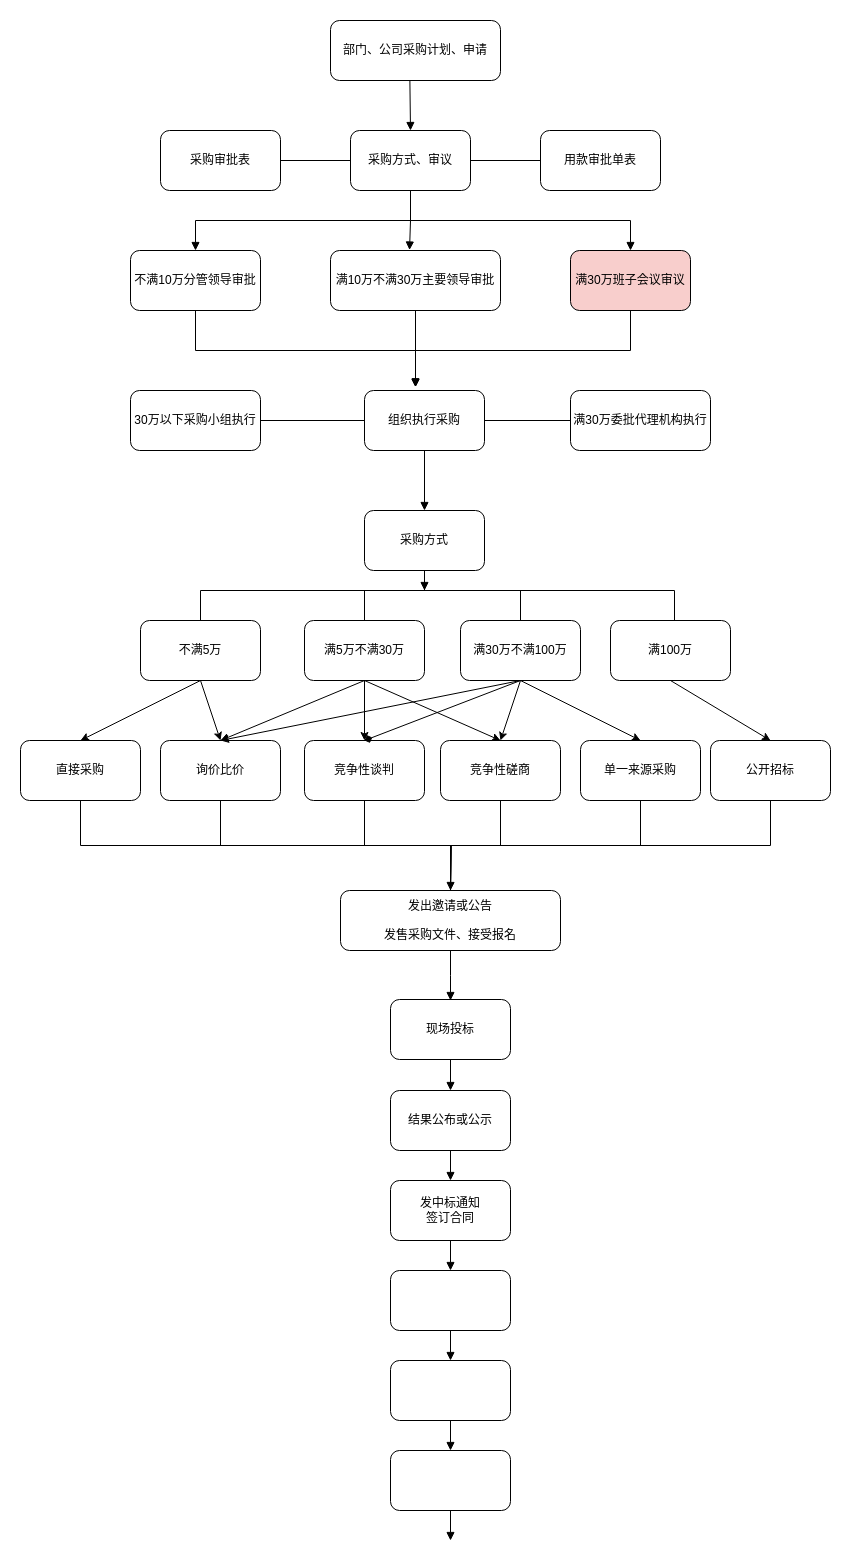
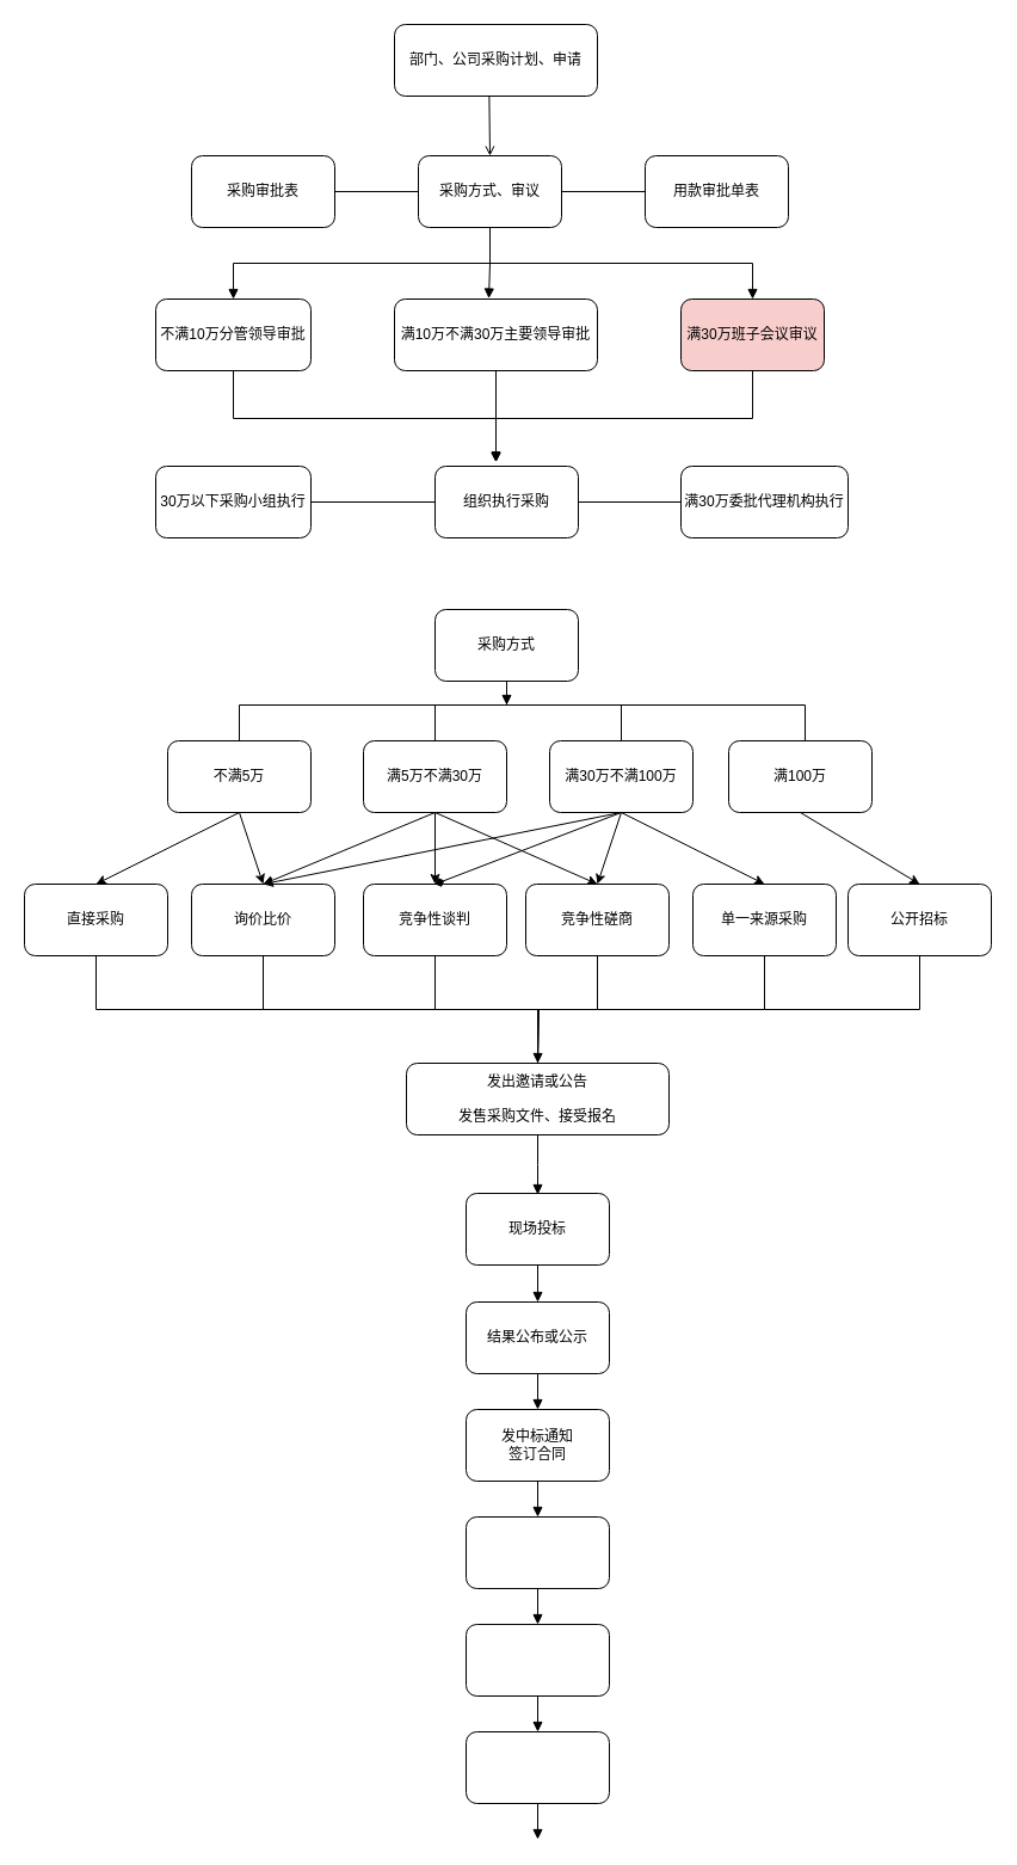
  <mxCell id="0" />
  <mxCell id="1" parent="0" />
  <mxCell id="2" value="部门、公司采购计划、申请" style="rounded=1;whiteSpace=wrap;html=1;" vertex="1" parent="1"><mxGeometry x="330" y="20" width="170" height="60" as="geometry" /></mxCell>
- <mxCell id="3" value="" style="endArrow=block;html=1;rounded=0;exitX=0.467;exitY=1;exitDx=0;exitDy=0;exitPerimeter=0;entryX=0.5;entryY=0;entryDx=0;entryDy=0;endFill=1;" edge="1" parent="1" source="2" target="8"><mxGeometry width="50" height="50" relative="1" as="geometry"><mxPoint x="410" y="90" as="sourcePoint" /><mxPoint x="410.033" y="100" as="targetPoint" /></mxGeometry></mxCell>
+ <mxCell id="3" value="" style="endArrow=open;html=1;rounded=0;exitX=0.467;exitY=1;exitDx=0;exitDy=0;exitPerimeter=0;entryX=0.5;entryY=0;entryDx=0;entryDy=0;endFill=1;" edge="1" parent="1" source="2" target="8"><mxGeometry width="50" height="50" relative="1" as="geometry"><mxPoint x="410" y="90" as="sourcePoint" /><mxPoint x="410.033" y="100" as="targetPoint" /></mxGeometry></mxCell>
  <mxCell id="4" style="edgeStyle=orthogonalEdgeStyle;rounded=0;orthogonalLoop=1;jettySize=auto;html=1;exitX=1;exitY=0.5;exitDx=0;exitDy=0;entryX=0;entryY=0.5;entryDx=0;entryDy=0;endArrow=none;endFill=0;" edge="1" parent="1" source="8" target="11"><mxGeometry relative="1" as="geometry" /></mxCell>
  <mxCell id="5" style="edgeStyle=orthogonalEdgeStyle;rounded=0;orthogonalLoop=1;jettySize=auto;html=1;exitX=0.5;exitY=1;exitDx=0;exitDy=0;entryX=0.5;entryY=0;entryDx=0;entryDy=0;endArrow=block;endFill=1;" edge="1" parent="1" source="8" target="15"><mxGeometry relative="1" as="geometry" /></mxCell>
  <mxCell id="6" style="edgeStyle=orthogonalEdgeStyle;rounded=0;orthogonalLoop=1;jettySize=auto;html=1;exitX=0.5;exitY=1;exitDx=0;exitDy=0;entryX=0.465;entryY=-0.008;entryDx=0;entryDy=0;entryPerimeter=0;endArrow=block;endFill=1;" edge="1" parent="1" source="8" target="13"><mxGeometry relative="1" as="geometry" /></mxCell>
  <mxCell id="7" style="edgeStyle=orthogonalEdgeStyle;rounded=0;orthogonalLoop=1;jettySize=auto;html=1;exitX=0.5;exitY=1;exitDx=0;exitDy=0;entryX=0.5;entryY=0;entryDx=0;entryDy=0;endArrow=block;endFill=1;" edge="1" parent="1" source="8" target="17"><mxGeometry relative="1" as="geometry" /></mxCell>
  <mxCell id="8" value="采购方式、审议" style="rounded=1;whiteSpace=wrap;html=1;" vertex="1" parent="1"><mxGeometry x="350" y="130" width="120" height="60" as="geometry" /></mxCell>
  <mxCell id="9" style="edgeStyle=orthogonalEdgeStyle;rounded=0;orthogonalLoop=1;jettySize=auto;html=1;exitX=1;exitY=0.5;exitDx=0;exitDy=0;entryX=0;entryY=0.5;entryDx=0;entryDy=0;endArrow=none;endFill=0;" edge="1" parent="1" source="10" target="8"><mxGeometry relative="1" as="geometry" /></mxCell>
  <mxCell id="10" value="采购审批表" style="rounded=1;whiteSpace=wrap;html=1;" vertex="1" parent="1"><mxGeometry x="160" y="130" width="120" height="60" as="geometry" /></mxCell>
  <mxCell id="11" value="用款审批单表" style="rounded=1;whiteSpace=wrap;html=1;" vertex="1" parent="1"><mxGeometry x="540" y="130" width="120" height="60" as="geometry" /></mxCell>
  <mxCell id="12" style="edgeStyle=orthogonalEdgeStyle;rounded=0;orthogonalLoop=1;jettySize=auto;html=1;exitX=0.5;exitY=1;exitDx=0;exitDy=0;entryX=0.425;entryY=-0.058;entryDx=0;entryDy=0;entryPerimeter=0;endArrow=block;endFill=1;" edge="1" parent="1" source="13" target="20"><mxGeometry relative="1" as="geometry" /></mxCell>
  <mxCell id="13" value="满10万不满30万主要领导审批" style="rounded=1;whiteSpace=wrap;html=1;" vertex="1" parent="1"><mxGeometry x="330" y="250" width="170" height="60" as="geometry" /></mxCell>
  <mxCell id="14" style="edgeStyle=orthogonalEdgeStyle;rounded=0;orthogonalLoop=1;jettySize=auto;html=1;exitX=0.5;exitY=1;exitDx=0;exitDy=0;entryX=0.425;entryY=-0.058;entryDx=0;entryDy=0;entryPerimeter=0;endArrow=block;endFill=1;" edge="1" parent="1" source="15" target="20"><mxGeometry relative="1" as="geometry" /></mxCell>
  <mxCell id="15" value="不满10万分管领导审批" style="rounded=1;whiteSpace=wrap;html=1;" vertex="1" parent="1"><mxGeometry x="130" y="250" width="130" height="60" as="geometry" /></mxCell>
  <mxCell id="16" style="edgeStyle=orthogonalEdgeStyle;rounded=0;orthogonalLoop=1;jettySize=auto;html=1;exitX=0.5;exitY=1;exitDx=0;exitDy=0;entryX=0.425;entryY=-0.058;entryDx=0;entryDy=0;entryPerimeter=0;endArrow=block;endFill=1;" edge="1" parent="1" source="17" target="20"><mxGeometry relative="1" as="geometry" /></mxCell>
  <mxCell id="17" value="满30万班子会议审议" style="rounded=1;whiteSpace=wrap;html=1;fillColor=#f8cecc;" vertex="1" parent="1"><mxGeometry x="570" y="250" width="120" height="60" as="geometry" /></mxCell>
  <mxCell id="18" style="edgeStyle=orthogonalEdgeStyle;rounded=0;orthogonalLoop=1;jettySize=auto;html=1;exitX=1;exitY=0.5;exitDx=0;exitDy=0;entryX=0;entryY=0.5;entryDx=0;entryDy=0;endArrow=none;endFill=0;" edge="1" parent="1" source="20" target="23"><mxGeometry relative="1" as="geometry" /></mxCell>
- <mxCell id="19" style="edgeStyle=orthogonalEdgeStyle;rounded=0;orthogonalLoop=1;jettySize=auto;html=1;exitX=0.5;exitY=1;exitDx=0;exitDy=0;endArrow=block;endFill=1;" edge="1" parent="1" source="20" target="25"><mxGeometry relative="1" as="geometry" /></mxCell>
  <mxCell id="20" value="组织执行采购" style="rounded=1;whiteSpace=wrap;html=1;" vertex="1" parent="1"><mxGeometry x="364" y="390" width="120" height="60" as="geometry" /></mxCell>
  <mxCell id="21" style="edgeStyle=orthogonalEdgeStyle;rounded=0;orthogonalLoop=1;jettySize=auto;html=1;exitX=1;exitY=0.5;exitDx=0;exitDy=0;entryX=0;entryY=0.5;entryDx=0;entryDy=0;endArrow=none;endFill=0;" edge="1" parent="1" source="22" target="20"><mxGeometry relative="1" as="geometry" /></mxCell>
  <mxCell id="22" value="30万以下采购小组执行" style="rounded=1;whiteSpace=wrap;html=1;" vertex="1" parent="1"><mxGeometry x="130" y="390" width="130" height="60" as="geometry" /></mxCell>
  <mxCell id="23" value="满30万委批代理机构执行" style="rounded=1;whiteSpace=wrap;html=1;" vertex="1" parent="1"><mxGeometry x="570" y="390" width="140" height="60" as="geometry" /></mxCell>
  <mxCell id="24" style="edgeStyle=orthogonalEdgeStyle;rounded=0;orthogonalLoop=1;jettySize=auto;html=1;exitX=0.5;exitY=1;exitDx=0;exitDy=0;endArrow=block;endFill=1;" edge="1" parent="1" source="25"><mxGeometry relative="1" as="geometry"><mxPoint x="424" y="590" as="targetPoint" /></mxGeometry></mxCell>
  <mxCell id="25" value="采购方式" style="rounded=1;whiteSpace=wrap;html=1;" vertex="1" parent="1"><mxGeometry x="364" y="510" width="120" height="60" as="geometry" /></mxCell>
  <mxCell id="26" style="edgeStyle=orthogonalEdgeStyle;rounded=0;orthogonalLoop=1;jettySize=auto;html=1;exitX=0.5;exitY=0;exitDx=0;exitDy=0;endArrow=none;endFill=0;entryX=0.5;entryY=1;entryDx=0;entryDy=0;" edge="1" parent="1" source="27" target="25"><mxGeometry relative="1" as="geometry"><mxPoint x="430" y="570" as="targetPoint" /><Array as="points"><mxPoint x="200" y="590" /><mxPoint x="424" y="590" /></Array></mxGeometry></mxCell>
  <mxCell id="27" value="不满5万" style="rounded=1;whiteSpace=wrap;html=1;" vertex="1" parent="1"><mxGeometry x="140" y="620" width="120" height="60" as="geometry" /></mxCell>
  <mxCell id="28" style="edgeStyle=orthogonalEdgeStyle;rounded=0;orthogonalLoop=1;jettySize=auto;html=1;exitX=0.5;exitY=0;exitDx=0;exitDy=0;endArrow=none;endFill=0;" edge="1" parent="1" source="29"><mxGeometry relative="1" as="geometry"><mxPoint x="430" y="590" as="targetPoint" /><Array as="points"><mxPoint x="364" y="590" /></Array></mxGeometry></mxCell>
  <mxCell id="29" value="满5万不满30万" style="rounded=1;whiteSpace=wrap;html=1;" vertex="1" parent="1"><mxGeometry x="304" y="620" width="120" height="60" as="geometry" /></mxCell>
  <mxCell id="30" style="edgeStyle=orthogonalEdgeStyle;rounded=0;orthogonalLoop=1;jettySize=auto;html=1;exitX=0.5;exitY=0;exitDx=0;exitDy=0;endArrow=none;endFill=0;entryX=0.5;entryY=1;entryDx=0;entryDy=0;" edge="1" parent="1" source="31" target="25"><mxGeometry relative="1" as="geometry"><mxPoint x="430" y="580" as="targetPoint" /><Array as="points"><mxPoint x="520" y="590" /><mxPoint x="424" y="590" /></Array></mxGeometry></mxCell>
  <mxCell id="31" value="满30万不满100万" style="rounded=1;whiteSpace=wrap;html=1;" vertex="1" parent="1"><mxGeometry x="460" y="620" width="120" height="60" as="geometry" /></mxCell>
  <mxCell id="32" style="edgeStyle=orthogonalEdgeStyle;rounded=0;orthogonalLoop=1;jettySize=auto;html=1;exitX=0.5;exitY=0;exitDx=0;exitDy=0;endArrow=none;endFill=0;" edge="1" parent="1"><mxGeometry relative="1" as="geometry"><mxPoint x="424" y="570" as="targetPoint" /><mxPoint x="674" y="620" as="sourcePoint" /><Array as="points"><mxPoint x="674" y="590" /><mxPoint x="424" y="590" /></Array></mxGeometry></mxCell>
  <mxCell id="33" value="满100万" style="rounded=1;whiteSpace=wrap;html=1;" vertex="1" parent="1"><mxGeometry x="610" y="620" width="120" height="60" as="geometry" /></mxCell>
  <mxCell id="34" style="edgeStyle=orthogonalEdgeStyle;rounded=0;orthogonalLoop=1;jettySize=auto;html=1;exitX=0.5;exitY=1;exitDx=0;exitDy=0;endArrow=none;endFill=0;" edge="1" parent="1" source="35" target="47"><mxGeometry relative="1" as="geometry" /></mxCell>
  <mxCell id="35" value="直接采购" style="rounded=1;whiteSpace=wrap;html=1;" vertex="1" parent="1"><mxGeometry x="20" y="740" width="120" height="60" as="geometry" /></mxCell>
  <mxCell id="36" style="edgeStyle=orthogonalEdgeStyle;rounded=0;orthogonalLoop=1;jettySize=auto;html=1;exitX=0.5;exitY=1;exitDx=0;exitDy=0;endArrow=none;endFill=0;" edge="1" parent="1" source="37"><mxGeometry relative="1" as="geometry"><mxPoint x="450" y="890" as="targetPoint" /></mxGeometry></mxCell>
  <mxCell id="37" value="询价比价" style="rounded=1;whiteSpace=wrap;html=1;" vertex="1" parent="1"><mxGeometry x="160" y="740" width="120" height="60" as="geometry" /></mxCell>
  <mxCell id="38" style="edgeStyle=orthogonalEdgeStyle;rounded=0;orthogonalLoop=1;jettySize=auto;html=1;exitX=0.5;exitY=1;exitDx=0;exitDy=0;endArrow=none;endFill=0;" edge="1" parent="1" source="39"><mxGeometry relative="1" as="geometry"><mxPoint x="450" y="890" as="targetPoint" /></mxGeometry></mxCell>
  <mxCell id="39" value="竞争性谈判" style="rounded=1;whiteSpace=wrap;html=1;" vertex="1" parent="1"><mxGeometry x="304" y="740" width="120" height="60" as="geometry" /></mxCell>
  <mxCell id="40" style="edgeStyle=orthogonalEdgeStyle;rounded=0;orthogonalLoop=1;jettySize=auto;html=1;exitX=0.5;exitY=1;exitDx=0;exitDy=0;entryX=0.5;entryY=0;entryDx=0;entryDy=0;endArrow=none;endFill=0;" edge="1" parent="1" source="41" target="47"><mxGeometry relative="1" as="geometry" /></mxCell>
  <mxCell id="41" value="竞争性磋商" style="rounded=1;whiteSpace=wrap;html=1;" vertex="1" parent="1"><mxGeometry x="440" y="740" width="120" height="60" as="geometry" /></mxCell>
  <mxCell id="42" style="edgeStyle=orthogonalEdgeStyle;rounded=0;orthogonalLoop=1;jettySize=auto;html=1;exitX=0.5;exitY=1;exitDx=0;exitDy=0;endArrow=none;endFill=0;" edge="1" parent="1" source="43"><mxGeometry relative="1" as="geometry"><mxPoint x="450" y="890" as="targetPoint" /></mxGeometry></mxCell>
  <mxCell id="43" value="单一来源采购" style="rounded=1;whiteSpace=wrap;html=1;" vertex="1" parent="1"><mxGeometry x="580" y="740" width="120" height="60" as="geometry" /></mxCell>
  <mxCell id="44" style="edgeStyle=orthogonalEdgeStyle;rounded=0;orthogonalLoop=1;jettySize=auto;html=1;exitX=0.5;exitY=1;exitDx=0;exitDy=0;endArrow=block;endFill=1;" edge="1" parent="1" source="45"><mxGeometry relative="1" as="geometry"><mxPoint x="450" y="890" as="targetPoint" /></mxGeometry></mxCell>
  <mxCell id="45" value="公开招标" style="rounded=1;whiteSpace=wrap;html=1;" vertex="1" parent="1"><mxGeometry x="710" y="740" width="120" height="60" as="geometry" /></mxCell>
  <mxCell id="46" style="edgeStyle=orthogonalEdgeStyle;rounded=0;orthogonalLoop=1;jettySize=auto;html=1;exitX=0.5;exitY=1;exitDx=0;exitDy=0;endArrow=block;endFill=1;" edge="1" parent="1" source="47"><mxGeometry relative="1" as="geometry"><mxPoint x="450" y="1000" as="targetPoint" /></mxGeometry></mxCell>
  <mxCell id="47" value="发出邀请或公告&lt;br&gt;&lt;br&gt;发售采购文件、接受报名" style="rounded=1;whiteSpace=wrap;html=1;" vertex="1" parent="1"><mxGeometry x="340" y="890" width="220" height="60" as="geometry" /></mxCell>
  <mxCell id="48" value="" style="endArrow=classic;html=1;rounded=0;entryX=0.5;entryY=0;entryDx=0;entryDy=0;exitX=0.5;exitY=1;exitDx=0;exitDy=0;" edge="1" parent="1" source="27" target="35"><mxGeometry width="50" height="50" relative="1" as="geometry"><mxPoint x="270" y="620" as="sourcePoint" /><mxPoint x="320" y="570" as="targetPoint" /></mxGeometry></mxCell>
  <mxCell id="49" value="" style="endArrow=classic;html=1;rounded=0;entryX=0.5;entryY=0;entryDx=0;entryDy=0;exitX=0.5;exitY=1;exitDx=0;exitDy=0;" edge="1" parent="1" source="27" target="37"><mxGeometry width="50" height="50" relative="1" as="geometry"><mxPoint x="270" y="620" as="sourcePoint" /><mxPoint x="320" y="570" as="targetPoint" /></mxGeometry></mxCell>
  <mxCell id="50" value="" style="endArrow=classic;html=1;rounded=0;entryX=0.5;entryY=0;entryDx=0;entryDy=0;exitX=0.5;exitY=1;exitDx=0;exitDy=0;" edge="1" parent="1" source="29" target="37"><mxGeometry width="50" height="50" relative="1" as="geometry"><mxPoint x="270" y="620" as="sourcePoint" /><mxPoint x="320" y="570" as="targetPoint" /></mxGeometry></mxCell>
  <mxCell id="51" value="" style="endArrow=classic;html=1;rounded=0;entryX=0.5;entryY=0;entryDx=0;entryDy=0;exitX=0.5;exitY=1;exitDx=0;exitDy=0;" edge="1" parent="1" source="29" target="39"><mxGeometry width="50" height="50" relative="1" as="geometry"><mxPoint x="270" y="620" as="sourcePoint" /><mxPoint x="320" y="570" as="targetPoint" /></mxGeometry></mxCell>
  <mxCell id="52" value="" style="endArrow=classic;html=1;rounded=0;entryX=0.5;entryY=0;entryDx=0;entryDy=0;exitX=0.5;exitY=1;exitDx=0;exitDy=0;" edge="1" parent="1" source="29" target="41"><mxGeometry width="50" height="50" relative="1" as="geometry"><mxPoint x="270" y="620" as="sourcePoint" /><mxPoint x="320" y="570" as="targetPoint" /></mxGeometry></mxCell>
  <mxCell id="53" value="" style="endArrow=classic;html=1;rounded=0;exitX=0.5;exitY=1;exitDx=0;exitDy=0;" edge="1" parent="1" source="31"><mxGeometry width="50" height="50" relative="1" as="geometry"><mxPoint x="270" y="620" as="sourcePoint" /><mxPoint x="220" y="740" as="targetPoint" /></mxGeometry></mxCell>
  <mxCell id="54" value="" style="endArrow=diamond;html=1;rounded=0;entryX=0.5;entryY=0;entryDx=0;entryDy=0;exitX=0.5;exitY=1;exitDx=0;exitDy=0;" edge="1" parent="1" source="31" target="39"><mxGeometry width="50" height="50" relative="1" as="geometry"><mxPoint x="270" y="620" as="sourcePoint" /><mxPoint x="320" y="570" as="targetPoint" /></mxGeometry></mxCell>
  <mxCell id="55" value="" style="endArrow=classic;html=1;rounded=0;entryX=0.5;entryY=0;entryDx=0;entryDy=0;exitX=0.5;exitY=1;exitDx=0;exitDy=0;" edge="1" parent="1" source="31" target="41"><mxGeometry width="50" height="50" relative="1" as="geometry"><mxPoint x="270" y="620" as="sourcePoint" /><mxPoint x="320" y="570" as="targetPoint" /></mxGeometry></mxCell>
  <mxCell id="56" value="" style="endArrow=classic;html=1;rounded=0;entryX=0.5;entryY=0;entryDx=0;entryDy=0;exitX=0.5;exitY=1;exitDx=0;exitDy=0;" edge="1" parent="1" source="31" target="43"><mxGeometry width="50" height="50" relative="1" as="geometry"><mxPoint x="270" y="620" as="sourcePoint" /><mxPoint x="320" y="570" as="targetPoint" /></mxGeometry></mxCell>
  <mxCell id="57" value="" style="endArrow=classic;html=1;rounded=0;entryX=0.5;entryY=0;entryDx=0;entryDy=0;exitX=0.5;exitY=1;exitDx=0;exitDy=0;" edge="1" parent="1" source="33" target="45"><mxGeometry width="50" height="50" relative="1" as="geometry"><mxPoint x="270" y="620" as="sourcePoint" /><mxPoint x="320" y="570" as="targetPoint" /></mxGeometry></mxCell>
  <mxCell id="58" style="edgeStyle=orthogonalEdgeStyle;rounded=0;orthogonalLoop=1;jettySize=auto;html=1;exitX=0.5;exitY=1;exitDx=0;exitDy=0;endArrow=block;endFill=1;" edge="1" parent="1" source="59"><mxGeometry relative="1" as="geometry"><mxPoint x="450" y="1090" as="targetPoint" /></mxGeometry></mxCell>
  <mxCell id="59" value="现场投标" style="rounded=1;whiteSpace=wrap;html=1;" vertex="1" parent="1"><mxGeometry x="390" y="999" width="120" height="60" as="geometry" /></mxCell>
  <mxCell id="60" style="edgeStyle=orthogonalEdgeStyle;rounded=0;orthogonalLoop=1;jettySize=auto;html=1;exitX=0.5;exitY=1;exitDx=0;exitDy=0;endArrow=block;endFill=1;" edge="1" parent="1" source="61"><mxGeometry relative="1" as="geometry"><mxPoint x="450" y="1180" as="targetPoint" /></mxGeometry></mxCell>
  <mxCell id="61" value="结果公布或公示" style="rounded=1;whiteSpace=wrap;html=1;" vertex="1" parent="1"><mxGeometry x="390" y="1090" width="120" height="60" as="geometry" /></mxCell>
  <mxCell id="62" style="edgeStyle=orthogonalEdgeStyle;rounded=0;orthogonalLoop=1;jettySize=auto;html=1;exitX=0.5;exitY=1;exitDx=0;exitDy=0;endArrow=block;endFill=1;" edge="1" parent="1" source="63"><mxGeometry relative="1" as="geometry"><mxPoint x="450" y="1270" as="targetPoint" /></mxGeometry></mxCell>
  <mxCell id="63" value="发中标通知&lt;br&gt;签订合同" style="rounded=1;whiteSpace=wrap;html=1;" vertex="1" parent="1"><mxGeometry x="390" y="1180" width="120" height="60" as="geometry" /></mxCell>
  <mxCell id="64" style="edgeStyle=orthogonalEdgeStyle;rounded=0;orthogonalLoop=1;jettySize=auto;html=1;exitX=0.5;exitY=1;exitDx=0;exitDy=0;endArrow=block;endFill=1;" edge="1" parent="1" source="65"><mxGeometry relative="1" as="geometry"><mxPoint x="450" y="1360" as="targetPoint" /></mxGeometry></mxCell>
  <mxCell id="65" value="" style="rounded=1;whiteSpace=wrap;html=1;" vertex="1" parent="1"><mxGeometry x="390" y="1270" width="120" height="60" as="geometry" /></mxCell>
  <mxCell id="66" style="edgeStyle=orthogonalEdgeStyle;rounded=0;orthogonalLoop=1;jettySize=auto;html=1;exitX=0.5;exitY=1;exitDx=0;exitDy=0;endArrow=block;endFill=1;" edge="1" parent="1" source="67"><mxGeometry relative="1" as="geometry"><mxPoint x="450" y="1450" as="targetPoint" /></mxGeometry></mxCell>
  <mxCell id="67" value="" style="rounded=1;whiteSpace=wrap;html=1;" vertex="1" parent="1"><mxGeometry x="390" y="1360" width="120" height="60" as="geometry" /></mxCell>
  <mxCell id="68" style="edgeStyle=orthogonalEdgeStyle;rounded=0;orthogonalLoop=1;jettySize=auto;html=1;exitX=0.5;exitY=1;exitDx=0;exitDy=0;endArrow=block;endFill=1;" edge="1" parent="1" source="69"><mxGeometry relative="1" as="geometry"><mxPoint x="450" y="1540" as="targetPoint" /></mxGeometry></mxCell>
  <mxCell id="69" value="" style="rounded=1;whiteSpace=wrap;html=1;" vertex="1" parent="1"><mxGeometry x="390" y="1450" width="120" height="60" as="geometry" /></mxCell>
